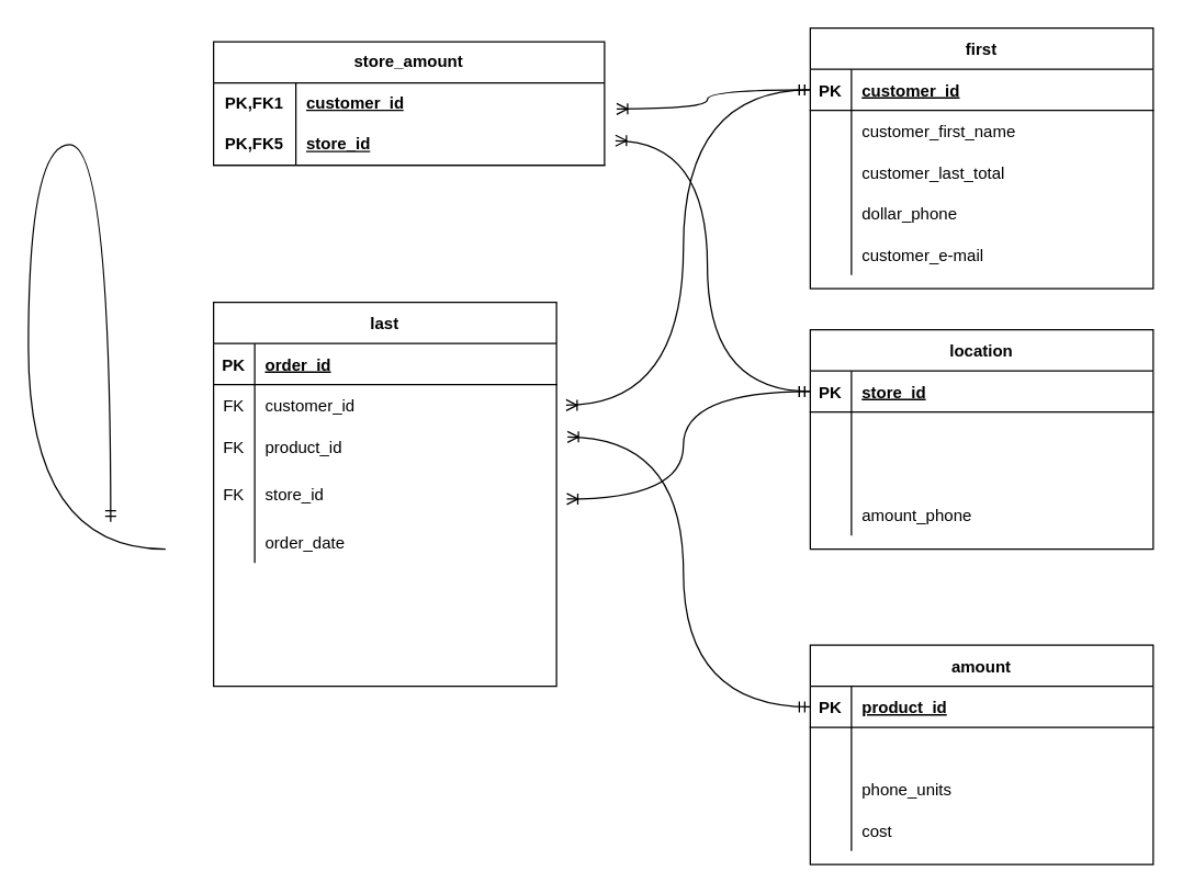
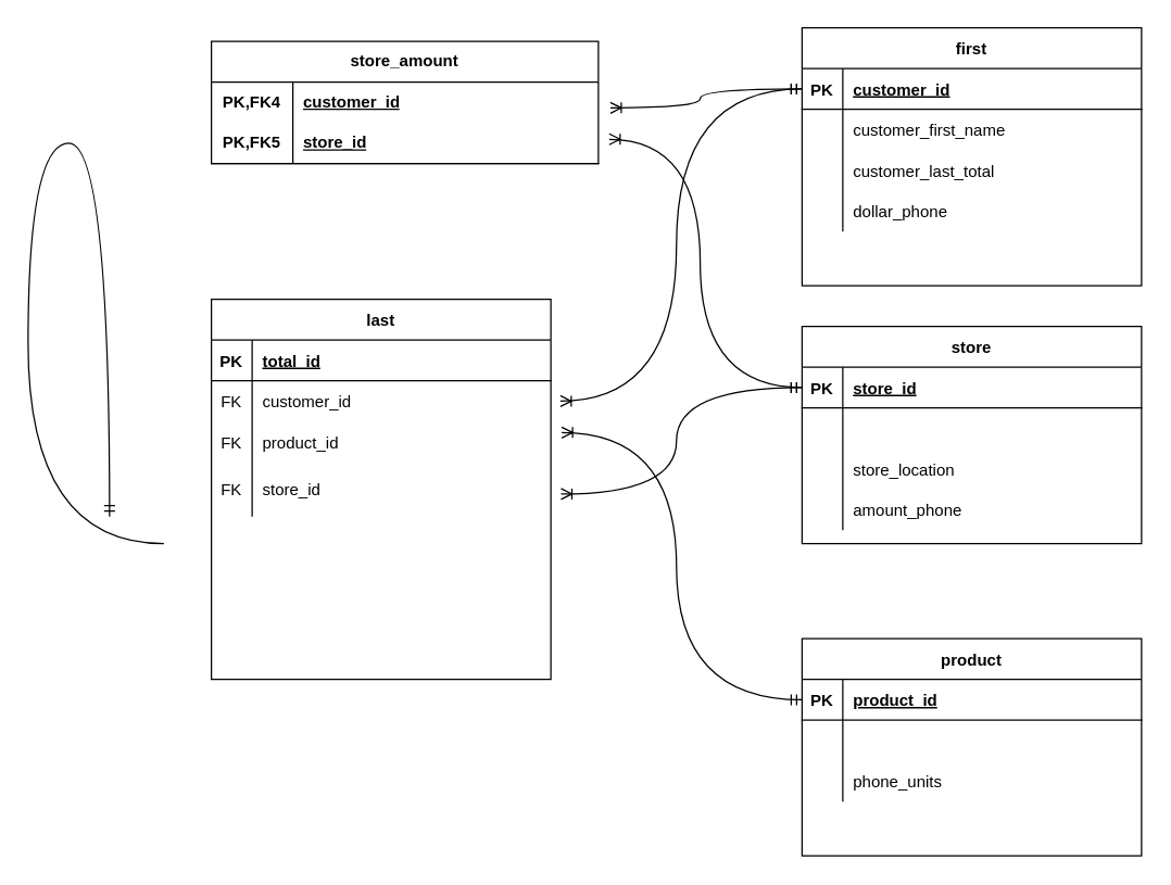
  <mxCell id="0" />
  <mxCell id="1" parent="0" />
  <mxCell id="2" value="last" style="shape=table;startSize=30;container=1;collapsible=1;childLayout=tableLayout;fixedRows=1;rowLines=0;fontStyle=1;align=center;resizeLast=1;" parent="1" vertex="1"><mxGeometry x="155" y="220" width="250" height="280" as="geometry" /></mxCell>
  <mxCell id="3" value="" style="shape=partialRectangle;collapsible=0;dropTarget=0;pointerEvents=0;fillColor=none;points=[[0,0.5],[1,0.5]];portConstraint=eastwest;top=0;left=0;right=0;bottom=1;" parent="2" vertex="1"><mxGeometry y="30" width="250" height="30" as="geometry" /></mxCell>
  <mxCell id="4" value="PK" style="shape=partialRectangle;overflow=hidden;connectable=0;fillColor=none;top=0;left=0;bottom=0;right=0;fontStyle=1;" parent="3" vertex="1"><mxGeometry width="30" height="30" as="geometry"><mxRectangle width="30" height="30" as="alternateBounds" /></mxGeometry></mxCell>
- <mxCell id="5" value="order_id" style="shape=partialRectangle;overflow=hidden;connectable=0;fillColor=none;top=0;left=0;bottom=0;right=0;align=left;spacingLeft=6;fontStyle=5;" parent="3" vertex="1"><mxGeometry x="30" width="220" height="30" as="geometry"><mxRectangle width="220" height="30" as="alternateBounds" /></mxGeometry></mxCell>
+ <mxCell id="5" value="total_id" style="shape=partialRectangle;overflow=hidden;connectable=0;fillColor=none;top=0;left=0;bottom=0;right=0;align=left;spacingLeft=6;fontStyle=5;" parent="3" vertex="1"><mxGeometry x="30" width="220" height="30" as="geometry"><mxRectangle width="220" height="30" as="alternateBounds" /></mxGeometry></mxCell>
  <mxCell id="6" value="" style="shape=partialRectangle;collapsible=0;dropTarget=0;pointerEvents=0;fillColor=none;points=[[0,0.5],[1,0.5]];portConstraint=eastwest;top=0;left=0;right=0;bottom=0;" parent="2" vertex="1"><mxGeometry y="60" width="250" height="30" as="geometry" /></mxCell>
  <mxCell id="7" value="FK" style="shape=partialRectangle;overflow=hidden;connectable=0;fillColor=none;top=0;left=0;bottom=0;right=0;" parent="6" vertex="1"><mxGeometry width="30" height="30" as="geometry"><mxRectangle width="30" height="30" as="alternateBounds" /></mxGeometry></mxCell>
  <mxCell id="8" value="customer_id" style="shape=partialRectangle;overflow=hidden;connectable=0;fillColor=none;top=0;left=0;bottom=0;right=0;align=left;spacingLeft=6;" parent="6" vertex="1"><mxGeometry x="30" width="220" height="30" as="geometry"><mxRectangle width="220" height="30" as="alternateBounds" /></mxGeometry></mxCell>
  <mxCell id="9" value="" style="shape=partialRectangle;collapsible=0;dropTarget=0;pointerEvents=0;fillColor=none;points=[[0,0.5],[1,0.5]];portConstraint=eastwest;top=0;left=0;right=0;bottom=0;" parent="2" vertex="1"><mxGeometry y="90" width="250" height="30" as="geometry" /></mxCell>
  <mxCell id="10" value="FK" style="shape=partialRectangle;overflow=hidden;connectable=0;fillColor=none;top=0;left=0;bottom=0;right=0;" parent="9" vertex="1"><mxGeometry width="30" height="30" as="geometry"><mxRectangle width="30" height="30" as="alternateBounds" /></mxGeometry></mxCell>
  <mxCell id="11" value="product_id" style="shape=partialRectangle;overflow=hidden;connectable=0;fillColor=none;top=0;left=0;bottom=0;right=0;align=left;spacingLeft=6;" parent="9" vertex="1"><mxGeometry x="30" width="220" height="30" as="geometry"><mxRectangle width="220" height="30" as="alternateBounds" /></mxGeometry></mxCell>
  <mxCell id="12" style="shape=partialRectangle;collapsible=0;dropTarget=0;pointerEvents=0;fillColor=none;points=[[0,0.5],[1,0.5]];portConstraint=eastwest;top=0;left=0;right=0;bottom=0;" vertex="1" parent="2"><mxGeometry y="120" width="250" height="40" as="geometry" /></mxCell>
  <mxCell id="13" value="FK" style="shape=partialRectangle;overflow=hidden;connectable=0;fillColor=none;top=0;left=0;bottom=0;right=0;" vertex="1" parent="12"><mxGeometry width="30" height="40" as="geometry"><mxRectangle width="30" height="40" as="alternateBounds" /></mxGeometry></mxCell>
  <mxCell id="14" value="store_id" style="shape=partialRectangle;overflow=hidden;connectable=0;fillColor=none;top=0;left=0;bottom=0;right=0;align=left;spacingLeft=6;" vertex="1" parent="12"><mxGeometry x="30" width="220" height="40" as="geometry"><mxRectangle width="220" height="40" as="alternateBounds" /></mxGeometry></mxCell>
  <mxCell id="15" style="shape=partialRectangle;collapsible=0;dropTarget=0;pointerEvents=0;fillColor=none;points=[[0,0.5],[1,0.5]];portConstraint=eastwest;top=0;left=0;right=0;bottom=0;" vertex="1" parent="2"><mxGeometry y="160" width="250" height="30" as="geometry" /></mxCell>
  <mxCell id="16" style="shape=partialRectangle;overflow=hidden;connectable=0;fillColor=none;top=0;left=0;bottom=0;right=0;" vertex="1" parent="15"><mxGeometry width="30" height="30" as="geometry"><mxRectangle width="30" height="30" as="alternateBounds" /></mxGeometry></mxCell>
- <mxCell id="17" value="order_date" style="shape=partialRectangle;overflow=hidden;connectable=0;fillColor=none;top=0;left=0;bottom=0;right=0;align=left;spacingLeft=6;" vertex="1" parent="15"><mxGeometry x="30" width="220" height="30" as="geometry"><mxRectangle width="220" height="30" as="alternateBounds" /></mxGeometry></mxCell>
  <mxCell id="18" style="shape=partialRectangle;collapsible=0;dropTarget=0;pointerEvents=0;fillColor=none;points=[[0,0.5],[1,0.5]];portConstraint=eastwest;top=0;left=0;right=0;bottom=0;" vertex="1" parent="2"><mxGeometry y="190" width="250" height="40" as="geometry" /></mxCell>
  <mxCell id="19" style="shape=partialRectangle;overflow=hidden;connectable=0;fillColor=none;top=0;left=0;bottom=0;right=0;" vertex="1" parent="18"><mxGeometry width="30" height="40" as="geometry"><mxRectangle width="30" height="40" as="alternateBounds" /></mxGeometry></mxCell>
  <mxCell id="20" style="shape=partialRectangle;collapsible=0;dropTarget=0;pointerEvents=0;fillColor=none;points=[[0,0.5],[1,0.5]];portConstraint=eastwest;top=0;left=0;right=0;bottom=0;" vertex="1" parent="2"><mxGeometry y="230" width="250" height="40" as="geometry" /></mxCell>
  <mxCell id="21" style="shape=partialRectangle;overflow=hidden;connectable=0;fillColor=none;top=0;left=0;bottom=0;right=0;" vertex="1" parent="20"><mxGeometry width="30" height="40" as="geometry"><mxRectangle width="30" height="40" as="alternateBounds" /></mxGeometry></mxCell>
- <mxCell id="22" value="amount" style="shape=table;startSize=30;container=1;collapsible=1;childLayout=tableLayout;fixedRows=1;rowLines=0;fontStyle=1;align=center;resizeLast=1;" vertex="1" parent="1"><mxGeometry x="590" y="470" width="250" height="160" as="geometry" /></mxCell>
+ <mxCell id="22" value="product" style="shape=table;startSize=30;container=1;collapsible=1;childLayout=tableLayout;fixedRows=1;rowLines=0;fontStyle=1;align=center;resizeLast=1;" vertex="1" parent="1"><mxGeometry x="590" y="470" width="250" height="160" as="geometry" /></mxCell>
  <mxCell id="23" value="" style="shape=partialRectangle;collapsible=0;dropTarget=0;pointerEvents=0;fillColor=none;points=[[0,0.5],[1,0.5]];portConstraint=eastwest;top=0;left=0;right=0;bottom=1;" vertex="1" parent="22"><mxGeometry y="30" width="250" height="30" as="geometry" /></mxCell>
  <mxCell id="24" value="PK" style="shape=partialRectangle;overflow=hidden;connectable=0;fillColor=none;top=0;left=0;bottom=0;right=0;fontStyle=1;" vertex="1" parent="23"><mxGeometry width="30" height="30" as="geometry"><mxRectangle width="30" height="30" as="alternateBounds" /></mxGeometry></mxCell>
  <mxCell id="25" value="product_id" style="shape=partialRectangle;overflow=hidden;connectable=0;fillColor=none;top=0;left=0;bottom=0;right=0;align=left;spacingLeft=6;fontStyle=5;" vertex="1" parent="23"><mxGeometry x="30" width="220" height="30" as="geometry"><mxRectangle width="220" height="30" as="alternateBounds" /></mxGeometry></mxCell>
  <mxCell id="26" value="" style="shape=partialRectangle;collapsible=0;dropTarget=0;pointerEvents=0;fillColor=none;points=[[0,0.5],[1,0.5]];portConstraint=eastwest;top=0;left=0;right=0;bottom=0;" vertex="1" parent="22"><mxGeometry y="60" width="250" height="30" as="geometry" /></mxCell>
  <mxCell id="27" value="" style="shape=partialRectangle;overflow=hidden;connectable=0;fillColor=none;top=0;left=0;bottom=0;right=0;" vertex="1" parent="26"><mxGeometry width="30" height="30" as="geometry"><mxRectangle width="30" height="30" as="alternateBounds" /></mxGeometry></mxCell>
  <mxCell id="28" style="shape=partialRectangle;collapsible=0;dropTarget=0;pointerEvents=0;fillColor=none;points=[[0,0.5],[1,0.5]];portConstraint=eastwest;top=0;left=0;right=0;bottom=0;" vertex="1" parent="22"><mxGeometry y="90" width="250" height="30" as="geometry" /></mxCell>
  <mxCell id="29" style="shape=partialRectangle;overflow=hidden;connectable=0;fillColor=none;top=0;left=0;bottom=0;right=0;" vertex="1" parent="28"><mxGeometry width="30" height="30" as="geometry"><mxRectangle width="30" height="30" as="alternateBounds" /></mxGeometry></mxCell>
  <mxCell id="30" value="phone_units" style="shape=partialRectangle;overflow=hidden;connectable=0;fillColor=none;top=0;left=0;bottom=0;right=0;align=left;spacingLeft=6;" vertex="1" parent="28"><mxGeometry x="30" width="220" height="30" as="geometry"><mxRectangle width="220" height="30" as="alternateBounds" /></mxGeometry></mxCell>
  <mxCell id="31" style="shape=partialRectangle;collapsible=0;dropTarget=0;pointerEvents=0;fillColor=none;points=[[0,0.5],[1,0.5]];portConstraint=eastwest;top=0;left=0;right=0;bottom=0;" vertex="1" parent="22"><mxGeometry y="120" width="250" height="30" as="geometry" /></mxCell>
  <mxCell id="32" style="shape=partialRectangle;overflow=hidden;connectable=0;fillColor=none;top=0;left=0;bottom=0;right=0;" vertex="1" parent="31"><mxGeometry width="30" height="30" as="geometry"><mxRectangle width="30" height="30" as="alternateBounds" /></mxGeometry></mxCell>
- <mxCell id="33" value="cost" style="shape=partialRectangle;overflow=hidden;connectable=0;fillColor=none;top=0;left=0;bottom=0;right=0;align=left;spacingLeft=6;" vertex="1" parent="31"><mxGeometry x="30" width="220" height="30" as="geometry"><mxRectangle width="220" height="30" as="alternateBounds" /></mxGeometry></mxCell>
  <mxCell id="34" value="" style="edgeStyle=orthogonalEdgeStyle;fontSize=12;html=1;endArrow=ERmandOne;rounded=0;curved=1;entryX=0;entryY=0.5;entryDx=0;entryDy=0;" edge="1" parent="1"><mxGeometry width="100" height="100" relative="1" as="geometry"><mxPoint x="120" y="400" as="sourcePoint" /><mxPoint x="80" y="380" as="targetPoint" /><Array as="points"><mxPoint x="20" y="400" /><mxPoint x="20" y="105" /></Array></mxGeometry></mxCell>
- <mxCell id="35" value="location" style="shape=table;startSize=30;container=1;collapsible=1;childLayout=tableLayout;fixedRows=1;rowLines=0;fontStyle=1;align=center;resizeLast=1;" vertex="1" parent="1"><mxGeometry x="590" y="240" width="250" height="160" as="geometry" /></mxCell>
+ <mxCell id="35" value="store" style="shape=table;startSize=30;container=1;collapsible=1;childLayout=tableLayout;fixedRows=1;rowLines=0;fontStyle=1;align=center;resizeLast=1;" vertex="1" parent="1"><mxGeometry x="590" y="240" width="250" height="160" as="geometry" /></mxCell>
  <mxCell id="36" value="" style="shape=partialRectangle;collapsible=0;dropTarget=0;pointerEvents=0;fillColor=none;points=[[0,0.5],[1,0.5]];portConstraint=eastwest;top=0;left=0;right=0;bottom=1;" vertex="1" parent="35"><mxGeometry y="30" width="250" height="30" as="geometry" /></mxCell>
  <mxCell id="37" value="PK" style="shape=partialRectangle;overflow=hidden;connectable=0;fillColor=none;top=0;left=0;bottom=0;right=0;fontStyle=1;" vertex="1" parent="36"><mxGeometry width="30" height="30" as="geometry"><mxRectangle width="30" height="30" as="alternateBounds" /></mxGeometry></mxCell>
  <mxCell id="38" value="store_id" style="shape=partialRectangle;overflow=hidden;connectable=0;fillColor=none;top=0;left=0;bottom=0;right=0;align=left;spacingLeft=6;fontStyle=5;" vertex="1" parent="36"><mxGeometry x="30" width="220" height="30" as="geometry"><mxRectangle width="220" height="30" as="alternateBounds" /></mxGeometry></mxCell>
  <mxCell id="39" value="" style="shape=partialRectangle;collapsible=0;dropTarget=0;pointerEvents=0;fillColor=none;points=[[0,0.5],[1,0.5]];portConstraint=eastwest;top=0;left=0;right=0;bottom=0;" vertex="1" parent="35"><mxGeometry y="60" width="250" height="30" as="geometry" /></mxCell>
  <mxCell id="40" value="" style="shape=partialRectangle;overflow=hidden;connectable=0;fillColor=none;top=0;left=0;bottom=0;right=0;" vertex="1" parent="39"><mxGeometry width="30" height="30" as="geometry"><mxRectangle width="30" height="30" as="alternateBounds" /></mxGeometry></mxCell>
  <mxCell id="41" style="shape=partialRectangle;collapsible=0;dropTarget=0;pointerEvents=0;fillColor=none;points=[[0,0.5],[1,0.5]];portConstraint=eastwest;top=0;left=0;right=0;bottom=0;" vertex="1" parent="35"><mxGeometry y="90" width="250" height="30" as="geometry" /></mxCell>
  <mxCell id="42" style="shape=partialRectangle;overflow=hidden;connectable=0;fillColor=none;top=0;left=0;bottom=0;right=0;" vertex="1" parent="41"><mxGeometry width="30" height="30" as="geometry"><mxRectangle width="30" height="30" as="alternateBounds" /></mxGeometry></mxCell>
+ <mxCell id="43" value="store_location" style="shape=partialRectangle;overflow=hidden;connectable=0;fillColor=none;top=0;left=0;bottom=0;right=0;align=left;spacingLeft=6;" vertex="1" parent="41"><mxGeometry x="30" width="220" height="30" as="geometry"><mxRectangle width="220" height="30" as="alternateBounds" /></mxGeometry></mxCell>
  <mxCell id="44" style="shape=partialRectangle;collapsible=0;dropTarget=0;pointerEvents=0;fillColor=none;points=[[0,0.5],[1,0.5]];portConstraint=eastwest;top=0;left=0;right=0;bottom=0;" vertex="1" parent="35"><mxGeometry y="120" width="250" height="30" as="geometry" /></mxCell>
  <mxCell id="45" style="shape=partialRectangle;overflow=hidden;connectable=0;fillColor=none;top=0;left=0;bottom=0;right=0;" vertex="1" parent="44"><mxGeometry width="30" height="30" as="geometry"><mxRectangle width="30" height="30" as="alternateBounds" /></mxGeometry></mxCell>
  <mxCell id="46" value="amount_phone" style="shape=partialRectangle;overflow=hidden;connectable=0;fillColor=none;top=0;left=0;bottom=0;right=0;align=left;spacingLeft=6;" vertex="1" parent="44"><mxGeometry x="30" width="220" height="30" as="geometry"><mxRectangle width="220" height="30" as="alternateBounds" /></mxGeometry></mxCell>
  <mxCell id="47" value="first" style="shape=table;startSize=30;container=1;collapsible=1;childLayout=tableLayout;fixedRows=1;rowLines=0;fontStyle=1;align=center;resizeLast=1;" vertex="1" parent="1"><mxGeometry x="590" y="20" width="250" height="190" as="geometry" /></mxCell>
  <mxCell id="48" value="" style="shape=partialRectangle;collapsible=0;dropTarget=0;pointerEvents=0;fillColor=none;points=[[0,0.5],[1,0.5]];portConstraint=eastwest;top=0;left=0;right=0;bottom=1;" vertex="1" parent="47"><mxGeometry y="30" width="250" height="30" as="geometry" /></mxCell>
  <mxCell id="49" value="PK" style="shape=partialRectangle;overflow=hidden;connectable=0;fillColor=none;top=0;left=0;bottom=0;right=0;fontStyle=1;" vertex="1" parent="48"><mxGeometry width="30" height="30" as="geometry"><mxRectangle width="30" height="30" as="alternateBounds" /></mxGeometry></mxCell>
  <mxCell id="50" value="customer_id" style="shape=partialRectangle;overflow=hidden;connectable=0;fillColor=none;top=0;left=0;bottom=0;right=0;align=left;spacingLeft=6;fontStyle=5;" vertex="1" parent="48"><mxGeometry x="30" width="220" height="30" as="geometry"><mxRectangle width="220" height="30" as="alternateBounds" /></mxGeometry></mxCell>
  <mxCell id="51" value="" style="shape=partialRectangle;collapsible=0;dropTarget=0;pointerEvents=0;fillColor=none;points=[[0,0.5],[1,0.5]];portConstraint=eastwest;top=0;left=0;right=0;bottom=0;" vertex="1" parent="47"><mxGeometry y="60" width="250" height="30" as="geometry" /></mxCell>
  <mxCell id="52" value="" style="shape=partialRectangle;overflow=hidden;connectable=0;fillColor=none;top=0;left=0;bottom=0;right=0;" vertex="1" parent="51"><mxGeometry width="30" height="30" as="geometry"><mxRectangle width="30" height="30" as="alternateBounds" /></mxGeometry></mxCell>
  <mxCell id="53" value="customer_first_name" style="shape=partialRectangle;overflow=hidden;connectable=0;fillColor=none;top=0;left=0;bottom=0;right=0;align=left;spacingLeft=6;" vertex="1" parent="51"><mxGeometry x="30" width="220" height="30" as="geometry"><mxRectangle width="220" height="30" as="alternateBounds" /></mxGeometry></mxCell>
  <mxCell id="54" style="shape=partialRectangle;collapsible=0;dropTarget=0;pointerEvents=0;fillColor=none;points=[[0,0.5],[1,0.5]];portConstraint=eastwest;top=0;left=0;right=0;bottom=0;" vertex="1" parent="47"><mxGeometry y="90" width="250" height="30" as="geometry" /></mxCell>
  <mxCell id="55" style="shape=partialRectangle;overflow=hidden;connectable=0;fillColor=none;top=0;left=0;bottom=0;right=0;" vertex="1" parent="54"><mxGeometry width="30" height="30" as="geometry"><mxRectangle width="30" height="30" as="alternateBounds" /></mxGeometry></mxCell>
  <mxCell id="56" value="customer_last_total" style="shape=partialRectangle;overflow=hidden;connectable=0;fillColor=none;top=0;left=0;bottom=0;right=0;align=left;spacingLeft=6;" vertex="1" parent="54"><mxGeometry x="30" width="220" height="30" as="geometry"><mxRectangle width="220" height="30" as="alternateBounds" /></mxGeometry></mxCell>
  <mxCell id="57" style="shape=partialRectangle;collapsible=0;dropTarget=0;pointerEvents=0;fillColor=none;points=[[0,0.5],[1,0.5]];portConstraint=eastwest;top=0;left=0;right=0;bottom=0;" vertex="1" parent="47"><mxGeometry y="120" width="250" height="30" as="geometry" /></mxCell>
  <mxCell id="58" style="shape=partialRectangle;overflow=hidden;connectable=0;fillColor=none;top=0;left=0;bottom=0;right=0;" vertex="1" parent="57"><mxGeometry width="30" height="30" as="geometry"><mxRectangle width="30" height="30" as="alternateBounds" /></mxGeometry></mxCell>
  <mxCell id="59" value="dollar_phone" style="shape=partialRectangle;overflow=hidden;connectable=0;fillColor=none;top=0;left=0;bottom=0;right=0;align=left;spacingLeft=6;" vertex="1" parent="57"><mxGeometry x="30" width="220" height="30" as="geometry"><mxRectangle width="220" height="30" as="alternateBounds" /></mxGeometry></mxCell>
  <mxCell id="60" style="shape=partialRectangle;collapsible=0;dropTarget=0;pointerEvents=0;fillColor=none;points=[[0,0.5],[1,0.5]];portConstraint=eastwest;top=0;left=0;right=0;bottom=0;" vertex="1" parent="47"><mxGeometry y="150" width="250" height="30" as="geometry" /></mxCell>
  <mxCell id="61" style="shape=partialRectangle;overflow=hidden;connectable=0;fillColor=none;top=0;left=0;bottom=0;right=0;" vertex="1" parent="60"><mxGeometry width="30" height="30" as="geometry"><mxRectangle width="30" height="30" as="alternateBounds" /></mxGeometry></mxCell>
- <mxCell id="62" value="customer_e-mail" style="shape=partialRectangle;overflow=hidden;connectable=0;fillColor=none;top=0;left=0;bottom=0;right=0;align=left;spacingLeft=6;" vertex="1" parent="60"><mxGeometry x="30" width="220" height="30" as="geometry"><mxRectangle width="220" height="30" as="alternateBounds" /></mxGeometry></mxCell>
  <mxCell id="63" value="store_amount" style="shape=table;startSize=30;container=1;collapsible=1;childLayout=tableLayout;fixedRows=1;rowLines=0;fontStyle=1;align=center;resizeLast=1;html=1;whiteSpace=wrap;" vertex="1" parent="1"><mxGeometry x="155" y="30" width="285" height="90" as="geometry" /></mxCell>
  <mxCell id="64" value="" style="shape=tableRow;horizontal=0;startSize=0;swimlaneHead=0;swimlaneBody=0;fillColor=none;collapsible=0;dropTarget=0;points=[[0,0.5],[1,0.5]];portConstraint=eastwest;top=0;left=0;right=0;bottom=0;html=1;" vertex="1" parent="63"><mxGeometry y="30" width="285" height="30" as="geometry" /></mxCell>
- <mxCell id="65" value="PK,FK1" style="shape=partialRectangle;connectable=0;fillColor=none;top=0;left=0;bottom=0;right=0;fontStyle=1;overflow=hidden;html=1;whiteSpace=wrap;" vertex="1" parent="64"><mxGeometry width="60" height="30" as="geometry"><mxRectangle width="60" height="30" as="alternateBounds" /></mxGeometry></mxCell>
+ <mxCell id="65" value="PK,FK4" style="shape=partialRectangle;connectable=0;fillColor=none;top=0;left=0;bottom=0;right=0;fontStyle=1;overflow=hidden;html=1;whiteSpace=wrap;" vertex="1" parent="64"><mxGeometry width="60" height="30" as="geometry"><mxRectangle width="60" height="30" as="alternateBounds" /></mxGeometry></mxCell>
  <mxCell id="66" value="customer_id" style="shape=partialRectangle;connectable=0;fillColor=none;top=0;left=0;bottom=0;right=0;align=left;spacingLeft=6;fontStyle=5;overflow=hidden;html=1;whiteSpace=wrap;" vertex="1" parent="64"><mxGeometry x="60" width="225" height="30" as="geometry"><mxRectangle width="225" height="30" as="alternateBounds" /></mxGeometry></mxCell>
  <mxCell id="67" value="" style="shape=tableRow;horizontal=0;startSize=0;swimlaneHead=0;swimlaneBody=0;fillColor=none;collapsible=0;dropTarget=0;points=[[0,0.5],[1,0.5]];portConstraint=eastwest;top=0;left=0;right=0;bottom=1;html=1;" vertex="1" parent="63"><mxGeometry y="60" width="285" height="30" as="geometry" /></mxCell>
  <mxCell id="68" value="PK,FK5" style="shape=partialRectangle;connectable=0;fillColor=none;top=0;left=0;bottom=0;right=0;fontStyle=1;overflow=hidden;html=1;whiteSpace=wrap;" vertex="1" parent="67"><mxGeometry width="60" height="30" as="geometry"><mxRectangle width="60" height="30" as="alternateBounds" /></mxGeometry></mxCell>
  <mxCell id="69" value="store_id" style="shape=partialRectangle;connectable=0;fillColor=none;top=0;left=0;bottom=0;right=0;align=left;spacingLeft=6;fontStyle=5;overflow=hidden;html=1;whiteSpace=wrap;" vertex="1" parent="67"><mxGeometry x="60" width="225" height="30" as="geometry"><mxRectangle width="225" height="30" as="alternateBounds" /></mxGeometry></mxCell>
  <mxCell id="70" value="" style="edgeStyle=orthogonalEdgeStyle;fontSize=12;html=1;endArrow=ERoneToMany;startArrow=ERmandOne;rounded=0;curved=1;entryX=1.028;entryY=0.5;entryDx=0;entryDy=0;entryPerimeter=0;exitX=0;exitY=0.5;exitDx=0;exitDy=0;" edge="1" parent="1" source="48" target="6"><mxGeometry width="100" height="100" relative="1" as="geometry"><mxPoint x="510" y="265" as="sourcePoint" /><mxPoint x="460" y="520" as="targetPoint" /></mxGeometry></mxCell>
  <mxCell id="71" value="" style="edgeStyle=orthogonalEdgeStyle;fontSize=12;html=1;endArrow=ERoneToMany;startArrow=ERmandOne;rounded=0;curved=1;entryX=1.032;entryY=0.272;entryDx=0;entryDy=0;entryPerimeter=0;exitX=0;exitY=0.5;exitDx=0;exitDy=0;" edge="1" parent="1" source="23" target="9"><mxGeometry width="100" height="100" relative="1" as="geometry"><mxPoint x="530" y="250" as="sourcePoint" /><mxPoint x="352" y="480" as="targetPoint" /></mxGeometry></mxCell>
  <mxCell id="72" value="" style="edgeStyle=orthogonalEdgeStyle;fontSize=12;html=1;endArrow=ERoneToMany;startArrow=ERmandOne;rounded=0;curved=1;entryX=1.03;entryY=0.586;entryDx=0;entryDy=0;entryPerimeter=0;exitX=0;exitY=0.5;exitDx=0;exitDy=0;" edge="1" parent="1" source="36" target="12"><mxGeometry width="100" height="100" relative="1" as="geometry"><mxPoint x="600" y="75" as="sourcePoint" /><mxPoint x="422" y="305" as="targetPoint" /></mxGeometry></mxCell>
  <mxCell id="73" value="" style="edgeStyle=orthogonalEdgeStyle;fontSize=12;html=1;endArrow=ERoneToMany;startArrow=ERmandOne;rounded=0;curved=1;entryX=1.028;entryY=0.404;entryDx=0;entryDy=0;entryPerimeter=0;" edge="1" parent="1" source="36" target="67"><mxGeometry width="100" height="100" relative="1" as="geometry"><mxPoint x="510" y="310" as="sourcePoint" /><mxPoint x="423" y="373" as="targetPoint" /></mxGeometry></mxCell>
  <mxCell id="74" value="" style="edgeStyle=orthogonalEdgeStyle;fontSize=12;html=1;endArrow=ERoneToMany;startArrow=ERmandOne;rounded=0;curved=1;entryX=1.031;entryY=0.632;entryDx=0;entryDy=0;entryPerimeter=0;" edge="1" parent="1" source="48" target="64"><mxGeometry width="100" height="100" relative="1" as="geometry"><mxPoint x="600" y="75" as="sourcePoint" /><mxPoint x="422" y="305" as="targetPoint" /></mxGeometry></mxCell>
